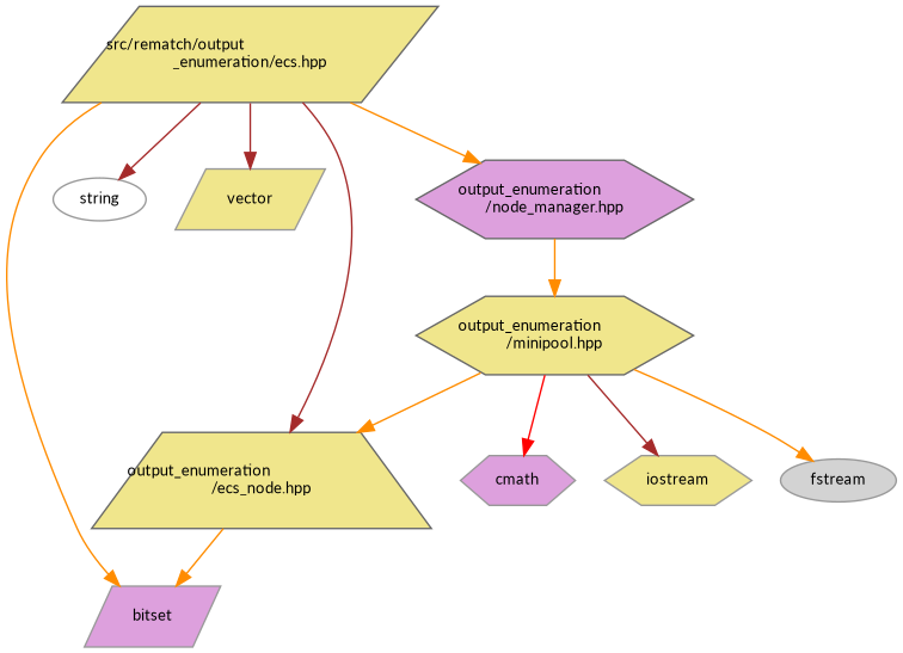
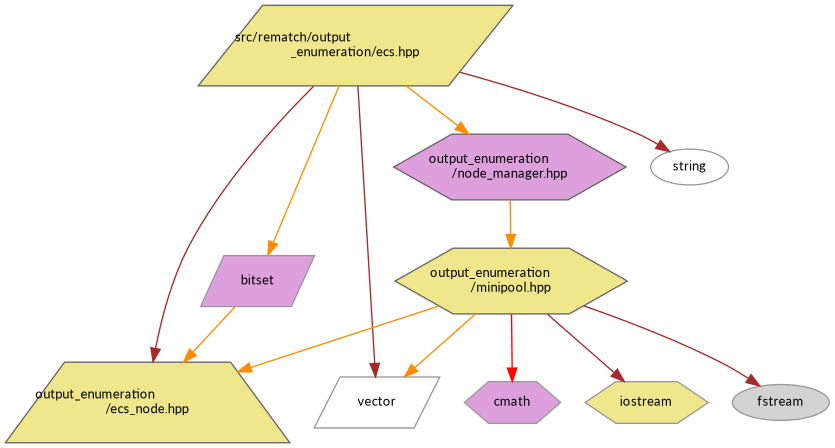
  digraph {
    fontname=Lato
    node [color=grey60 fillcolor=khaki fontname=Lato fontsize=10 shape=hexagon style=filled]
    edge [color=darkorange fontname=Lato fontsize=10 labelfontname=Helvetica labelfontsize=10 style=solid]
    n1 [color=gray40 fontcolor=black height=0.2 label="src/rematch/output\l_enumeration/ecs.hpp" shape=parallelogram width=0.4]
    n2 [fillcolor=plum height=0.2 label=bitset shape=parallelogram width=0.4]
    n3 [fillcolor=white height=0.2 label=string shape=ellipse width=0.4]
-   n4 [height=0.2 label=vector shape=parallelogram width=0.4]
+   n4 [fillcolor=white height=0.2 label=vector shape=parallelogram width=0.4]
    n5 [color=grey40 fillcolor=plum height=0.2 label="output_enumeration\l/node_manager.hpp" width=0.4]
    n6 [color=grey40 height=0.2 label="output_enumeration\l/ecs_node.hpp" shape=trapezium width=0.4]
    n7 [color=grey40 height=0.2 label="output_enumeration\l/minipool.hpp" width=0.4]
    n8 [fillcolor=plum height=0.2 label=cmath width=0.4]
    n9 [height=0.2 label=iostream width=0.4]
    n10 [fillcolor=lightgrey height=0.2 label=fstream shape=ellipse width=0.4]
    n1 -> n2
    n1 -> n3 [color=brown]
    n1 -> n4 [color=brown]
    n1 -> n5
    n1 -> n6 [color=brown]
    n5 -> n7
-   n6 -> n2
+   n2 -> n6
+   n7 -> n4
    n7 -> n6
    n7 -> n8 [color=red]
    n7 -> n9 [color=brown]
-   n7 -> n10
+   n7 -> n10 [color=brown]
  }
